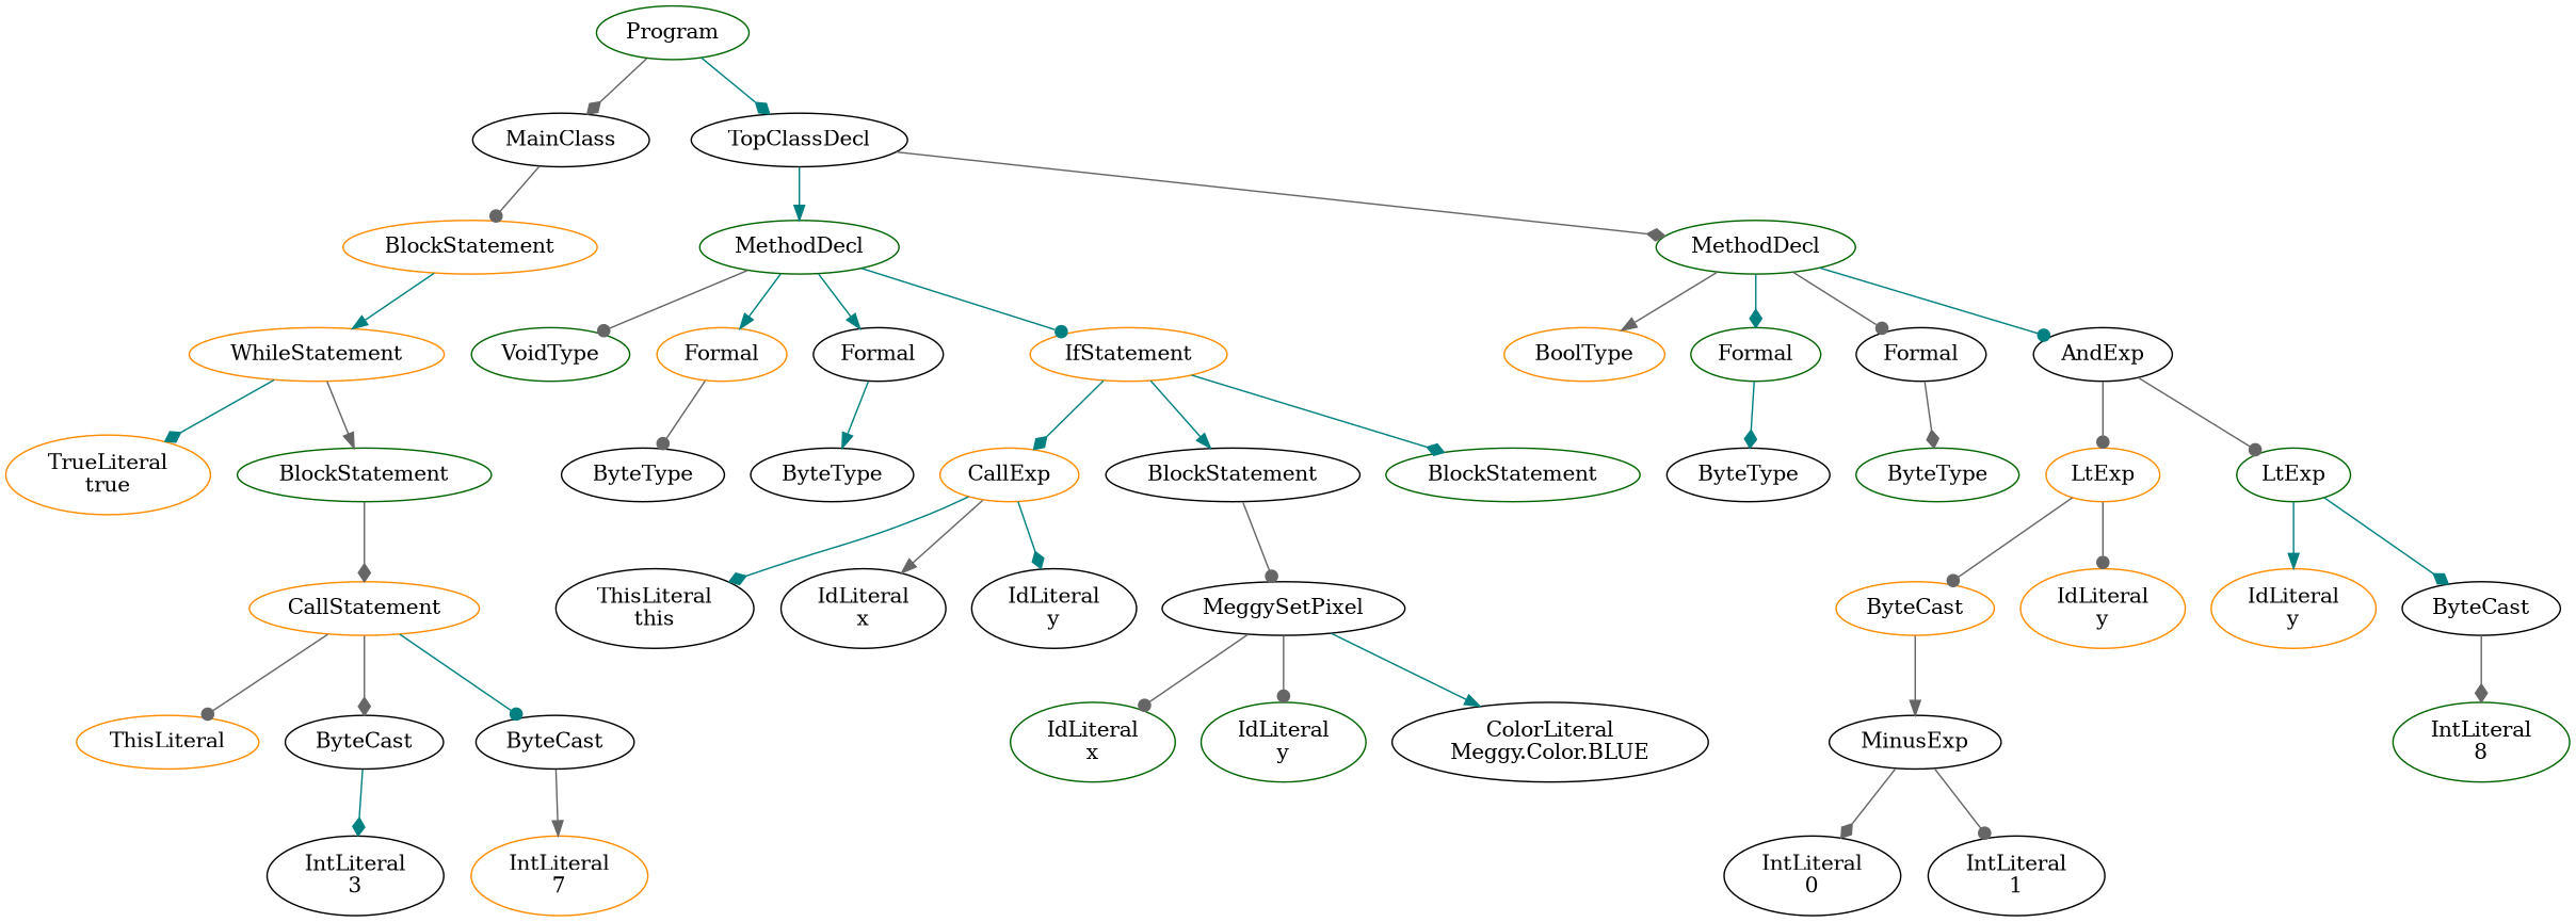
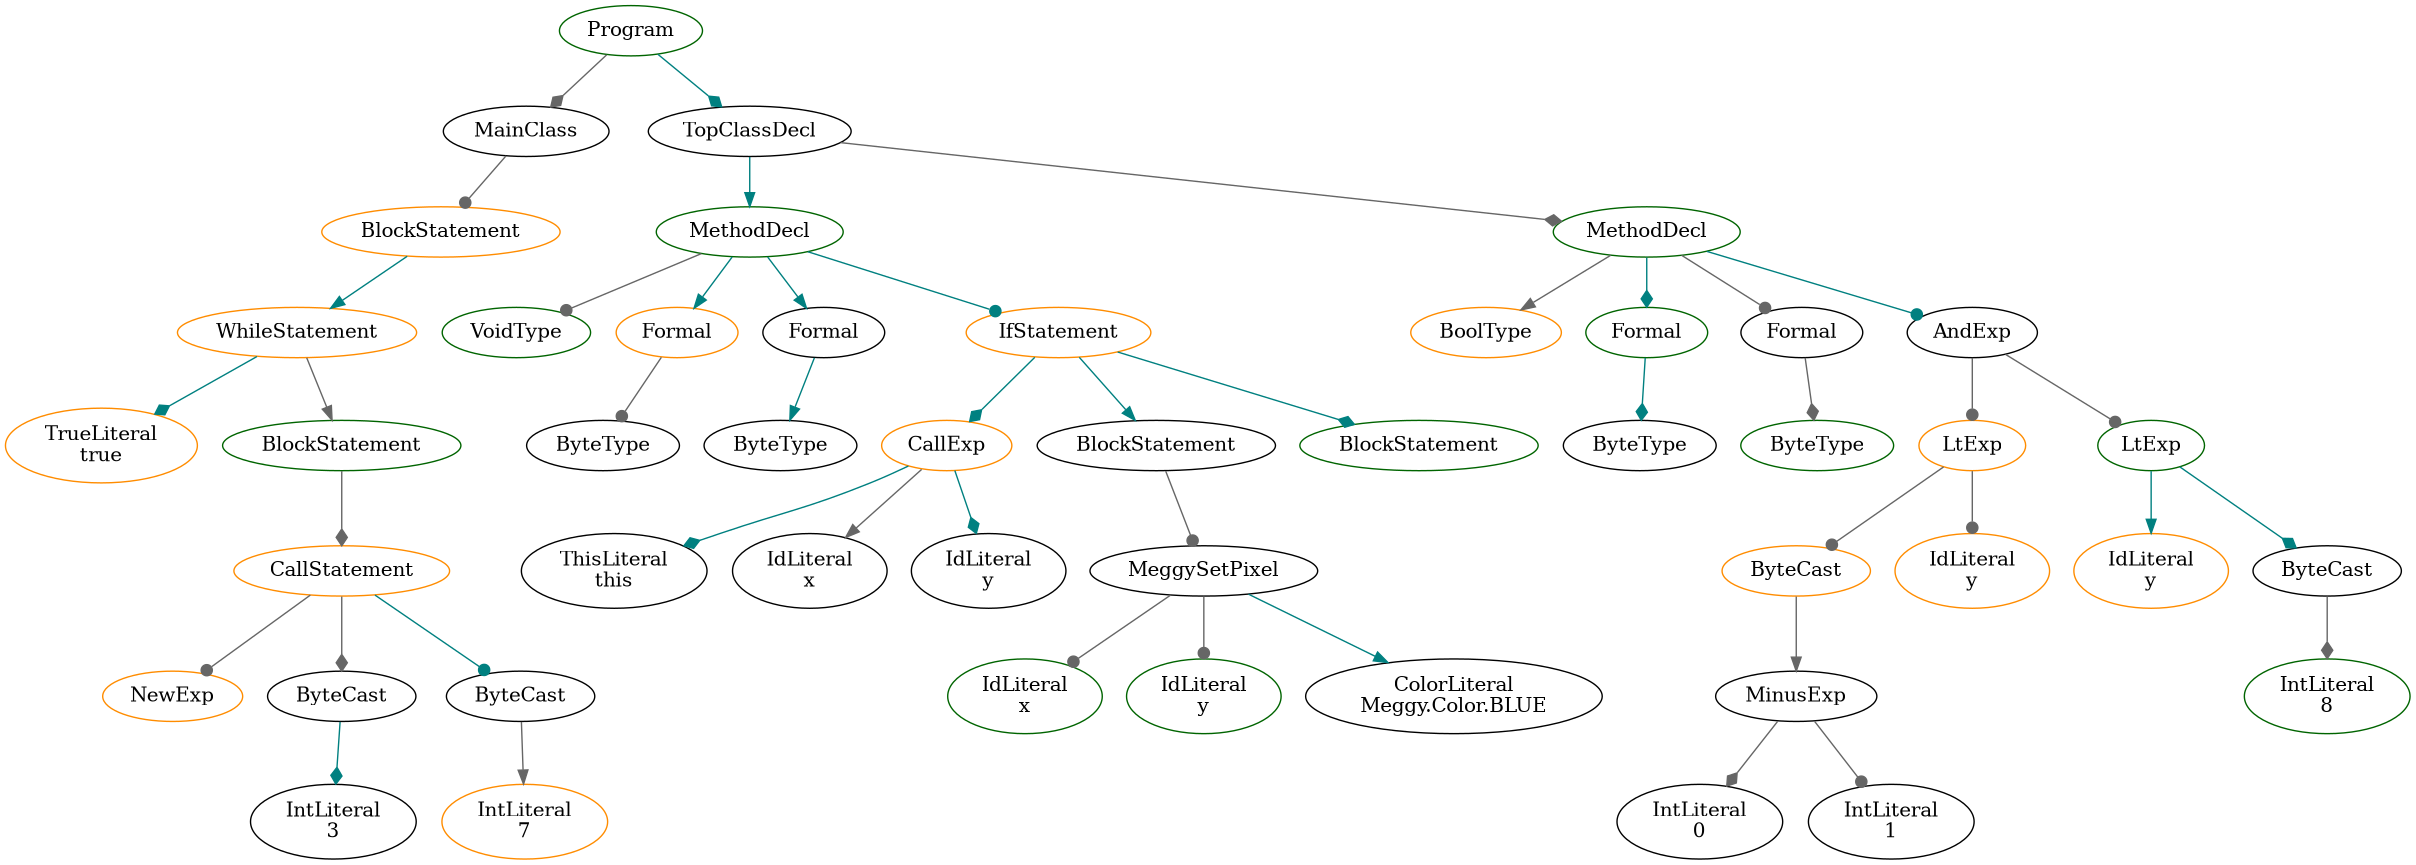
  digraph {
    node [color=black]
    edge [arrowhead=diamond color=gray40]
    n1 [color=darkgreen label=Program]
    n2 [label=MainClass]
    n3 [label=TopClassDecl]
    n4 [color=darkorange label=BlockStatement]
    n5 [color=darkgreen label=MethodDecl]
    n6 [color=darkgreen label=MethodDecl]
    n7 [color=darkorange label=WhileStatement]
    n8 [color=darkorange label="TrueLiteral\ntrue"]
    n9 [color=darkgreen label=BlockStatement]
    n10 [color=darkorange label=CallStatement]
-   n11 [color=darkorange label=ThisLiteral]
+   n11 [color=darkorange label=NewExp]
    n12 [label=ByteCast]
    n13 [label=ByteCast]
    n14 [label="IntLiteral\n3"]
    n15 [color=darkorange label="IntLiteral\n7"]
    n16 [color=darkgreen label=VoidType]
    n17 [color=darkorange label=Formal]
    n18 [label=Formal]
    n19 [color=darkorange label=IfStatement]
    n20 [color=darkorange label=BoolType]
    n21 [color=darkgreen label=Formal]
    n22 [label=Formal]
    n23 [label=AndExp]
    n24 [label=ByteType]
    n25 [label=ByteType]
    n26 [color=darkorange label=CallExp]
    n27 [label=BlockStatement]
    n28 [color=darkgreen label=BlockStatement]
    n29 [label="ThisLiteral\nthis"]
    n30 [label="IdLiteral\nx"]
    n31 [label="IdLiteral\ny"]
    n32 [label=MeggySetPixel]
    n33 [color=darkgreen label="IdLiteral\nx"]
    n34 [color=darkgreen label="IdLiteral\ny"]
    n35 [label="ColorLiteral\nMeggy.Color.BLUE"]
    n36 [label=ByteType]
    n37 [color=darkgreen label=ByteType]
    n38 [color=darkorange label=LtExp]
    n39 [color=darkgreen label=LtExp]
    n40 [color=darkorange label=ByteCast]
    n41 [color=darkorange label="IdLiteral\ny"]
    n42 [color=darkorange label="IdLiteral\ny"]
    n43 [label=ByteCast]
    n44 [label=MinusExp]
    n45 [label="IntLiteral\n0"]
    n46 [label="IntLiteral\n1"]
    n47 [color=darkgreen label="IntLiteral\n8"]
    n1 -> n2
    n1 -> n3 [color=teal]
    n2 -> n4 [arrowhead=dot]
    n3 -> n5 [arrowhead=normal color=teal]
    n3 -> n6
    n4 -> n7 [arrowhead=normal color=teal]
    n5 -> n16 [arrowhead=dot]
    n5 -> n17 [arrowhead=normal color=teal]
    n5 -> n18 [arrowhead=normal color=teal]
    n5 -> n19 [arrowhead=dot color=teal]
    n6 -> n20 [arrowhead=normal]
    n6 -> n21 [color=teal]
    n6 -> n22 [arrowhead=dot]
    n6 -> n23 [arrowhead=dot color=teal]
    n7 -> n8 [color=teal]
    n7 -> n9 [arrowhead=normal]
    n9 -> n10
    n10 -> n11 [arrowhead=dot]
    n10 -> n12
    n10 -> n13 [arrowhead=dot color=teal]
    n12 -> n14 [color=teal]
    n13 -> n15 [arrowhead=normal]
    n17 -> n24 [arrowhead=dot]
    n18 -> n25 [arrowhead=normal color=teal]
    n19 -> n26 [color=teal]
    n19 -> n27 [arrowhead=normal color=teal]
    n19 -> n28 [color=teal]
    n21 -> n36 [color=teal]
    n22 -> n37
    n23 -> n38 [arrowhead=dot]
    n23 -> n39 [arrowhead=dot]
    n26 -> n29 [color=teal]
    n26 -> n30 [arrowhead=normal]
    n26 -> n31 [color=teal]
    n27 -> n32 [arrowhead=dot]
    n32 -> n33 [arrowhead=dot]
    n32 -> n34 [arrowhead=dot]
    n32 -> n35 [arrowhead=normal color=teal]
    n38 -> n40 [arrowhead=dot]
    n38 -> n41 [arrowhead=dot]
    n39 -> n42 [arrowhead=normal color=teal]
    n39 -> n43 [color=teal]
    n40 -> n44 [arrowhead=normal]
    n43 -> n47
    n44 -> n45
    n44 -> n46 [arrowhead=dot]
  }
